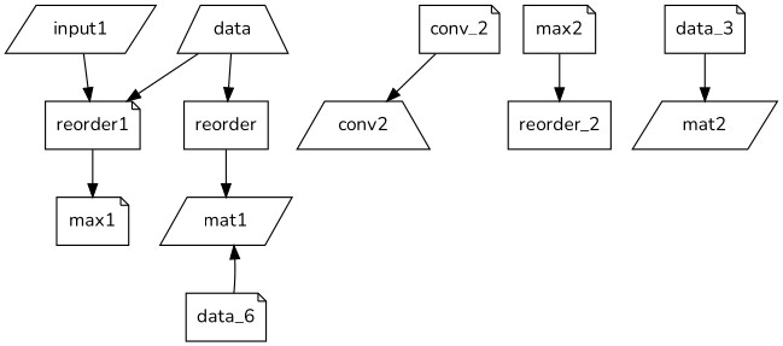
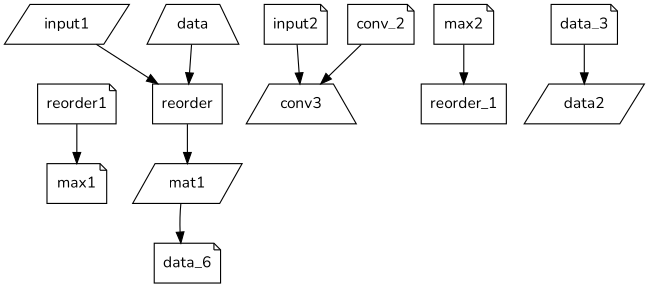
  digraph {
    fontname=Nunito
    node [fontname=Nunito shape=note]
    edge [fontname=Nunito]
    n1 [label=input1 shape=parallelogram]
    n2 [label=reorder1]
    n3 [label=max1]
    n4 [label=data shape=trapezium]
    n5 [label=reorder shape=box]
    n6 [label=mat1 shape=parallelogram]
    n7 [label=data_6]
-   n9 [label=conv2 shape=trapezium]
+   n8 [label=input2]
+   n9 [label=conv3 shape=trapezium]
    n10 [label=conv_2]
    n11 [label=max2]
-   n12 [label=reorder_2 shape=box]
-   n13 [label=mat2 shape=parallelogram]
+   n12 [label=reorder_1 shape=box]
+   n13 [label=data2 shape=parallelogram]
    n14 [label=data_3]
-   n1 -> n2
+   n1 -> n5
    n2 -> n3
-   n4 -> n2
    n4 -> n5
    n5 -> n6
-   n7 -> n6
+   n6 -> n7
+   n8 -> n9
    n10 -> n9
    n11 -> n12
    n14 -> n13
  }
